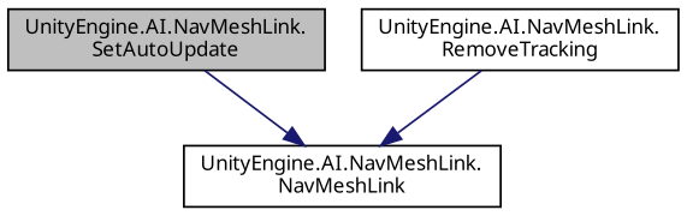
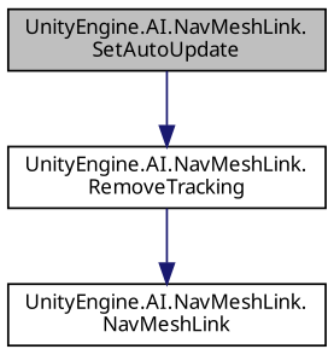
  digraph {
    fontname="Noto Sans"
    rankdir=TB
    node [color=black fillcolor=white fontname="Noto Sans" fontsize=10 shape=record style=filled]
    edge [color=midnightblue fontname="Noto Sans" fontsize=10 labelfontname=Helvetica labelfontsize=10 style=solid]
    n1 [fillcolor=grey75 fontcolor=black height=0.2 label="UnityEngine.AI.NavMeshLink.\lSetAutoUpdate" width=0.4]
    n2 [height=0.2 label="UnityEngine.AI.NavMeshLink.\lRemoveTracking" width=0.4]
    n3 [height=0.2 label="UnityEngine.AI.NavMeshLink.\lNavMeshLink" width=0.4]
-   n1 -> n3
+   n1 -> n2
    n2 -> n3
  }
